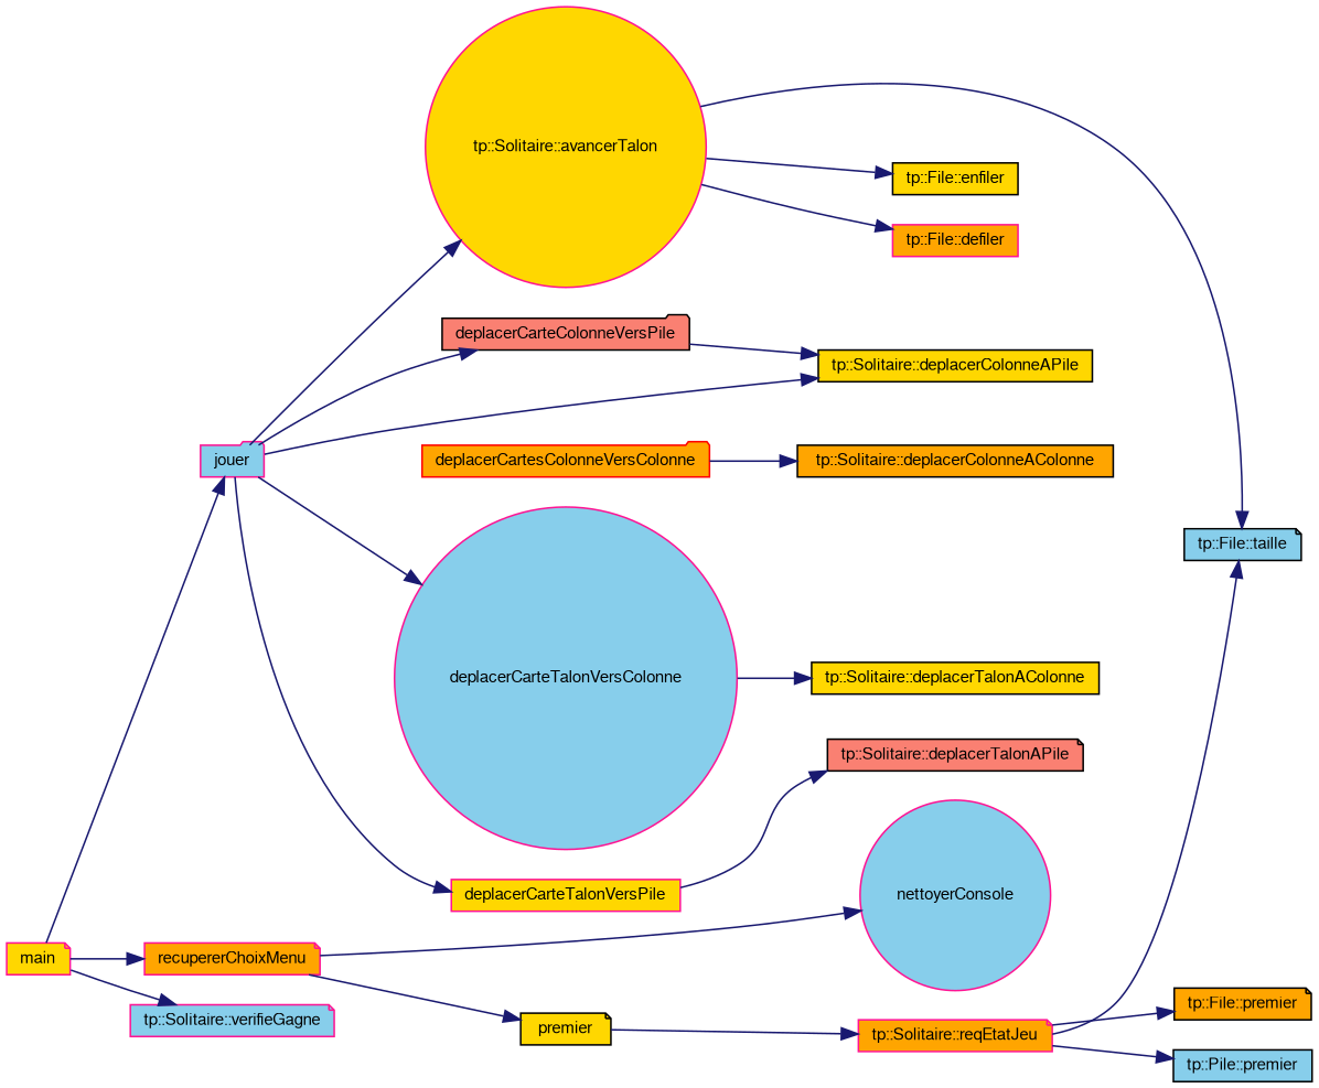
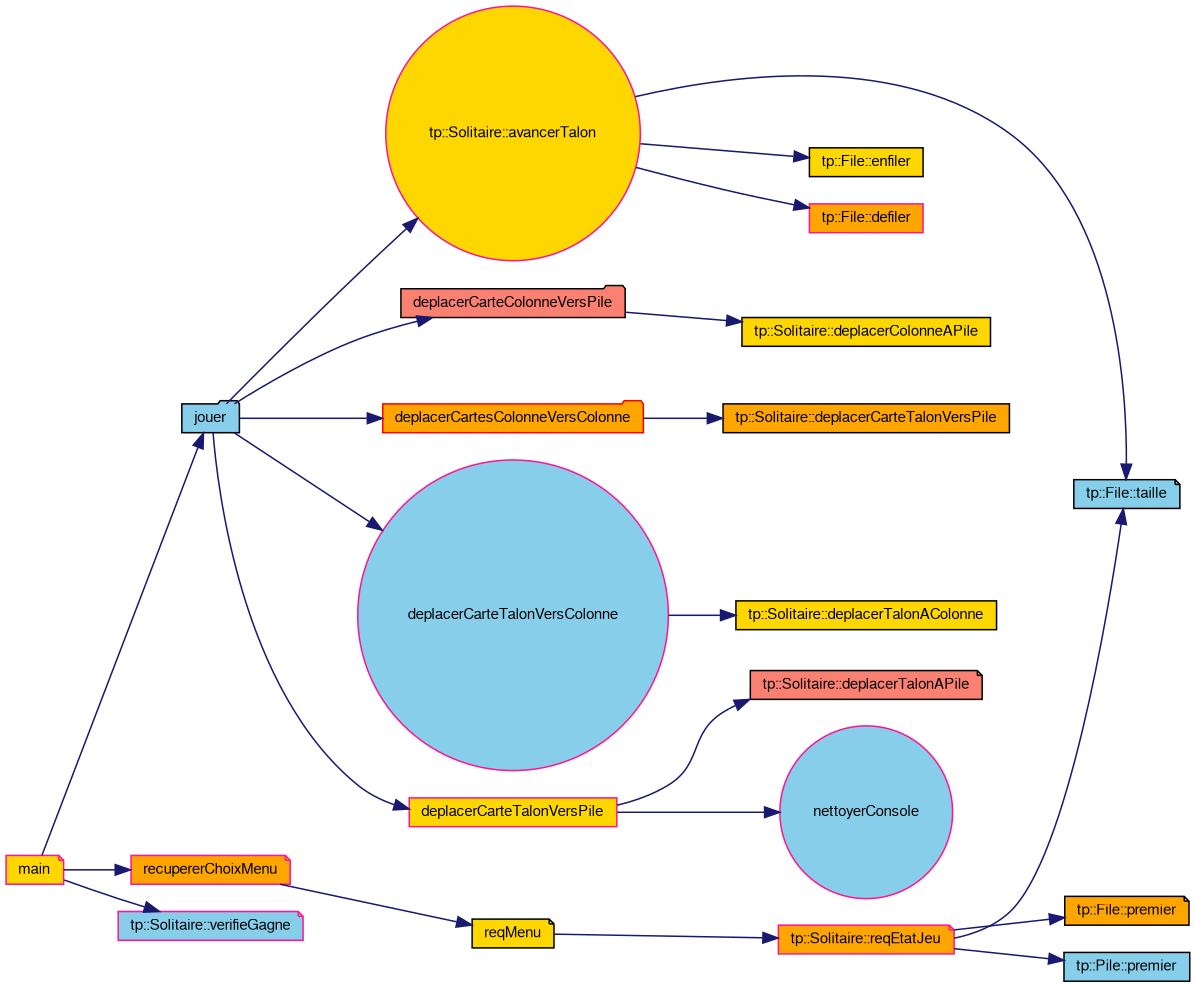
  digraph {
    rankdir=LR
    node [color=black fillcolor=gold fontname=FreeSans fontsize=10 shape=note style=filled]
    edge [color=midnightblue fontname=FreeSans fontsize=10 labelfontname=FreeSans labelfontsize=10 style=solid]
    n1 [color=deeppink fontcolor=black height=0.2 label=main width=0.4]
-   n2 [color=deeppink fillcolor=skyblue height=0.2 label=jouer shape=folder width=0.4]
+   n2 [fillcolor=skyblue height=0.2 label=jouer shape=folder width=0.4]
    n3 [color=deeppink fillcolor=orange height=0.2 label=recupererChoixMenu width=0.4]
    n4 [color=deeppink fillcolor=skyblue height=0.2 label="tp::Solitaire::verifieGagne" width=0.4]
    n5 [color=deeppink height=0.2 label="tp::Solitaire::avancerTalon" shape=circle width=0.4]
    n6 [fillcolor=salmon height=0.2 label=deplacerCarteColonneVersPile shape=folder width=0.4]
    n7 [color=red fillcolor=orange height=0.2 label=deplacerCartesColonneVersColonne shape=folder width=0.4]
    n8 [color=deeppink fillcolor=skyblue height=0.2 label=deplacerCarteTalonVersColonne shape=circle width=0.4]
    n9 [color=deeppink height=0.2 label=deplacerCarteTalonVersPile shape=box width=0.4]
    n10 [color=deeppink fillcolor=skyblue height=0.2 label=nettoyerConsole shape=circle width=0.4]
-   n11 [height=0.2 label=premier width=0.4]
+   n11 [height=0.2 label=reqMenu width=0.4]
    n12 [fillcolor=skyblue height=0.2 label="tp::File::taille" width=0.4]
    n13 [height=0.2 label="tp::File::enfiler" shape=box width=0.4]
    n14 [color=deeppink fillcolor=orange height=0.2 label="tp::File::defiler" shape=box width=0.4]
    n15 [height=0.2 label="tp::Solitaire::deplacerColonneAPile" shape=box width=0.4]
-   n16 [fillcolor=orange height=0.2 label="tp::Solitaire::deplacerColonneAColonne" shape=box width=0.4]
+   n16 [fillcolor=orange height=0.2 label="tp::Solitaire::deplacerCarteTalonVersPile" shape=box width=0.4]
    n17 [height=0.2 label="tp::Solitaire::deplacerTalonAColonne" shape=box width=0.4]
    n18 [fillcolor=salmon height=0.2 label="tp::Solitaire::deplacerTalonAPile" width=0.4]
    n19 [color=deeppink fillcolor=orange height=0.2 label="tp::Solitaire::reqEtatJeu" width=0.4]
    n20 [fillcolor=orange height=0.2 label="tp::File::premier" width=0.4]
    n21 [fillcolor=skyblue height=0.2 label="tp::Pile::premier" shape=box width=0.4]
    n1 -> n2
    n1 -> n3
    n1 -> n4
    n2 -> n5
    n2 -> n6
-   n2 -> n15
+   n2 -> n7
    n2 -> n8
    n2 -> n9
-   n3 -> n10
+   n9 -> n10
    n3 -> n11
    n5 -> n12
    n5 -> n13
    n5 -> n14
    n6 -> n15
    n7 -> n16
    n8 -> n17
    n9 -> n18
    n11 -> n19
    n19 -> n12
    n19 -> n20
    n19 -> n21
  }
